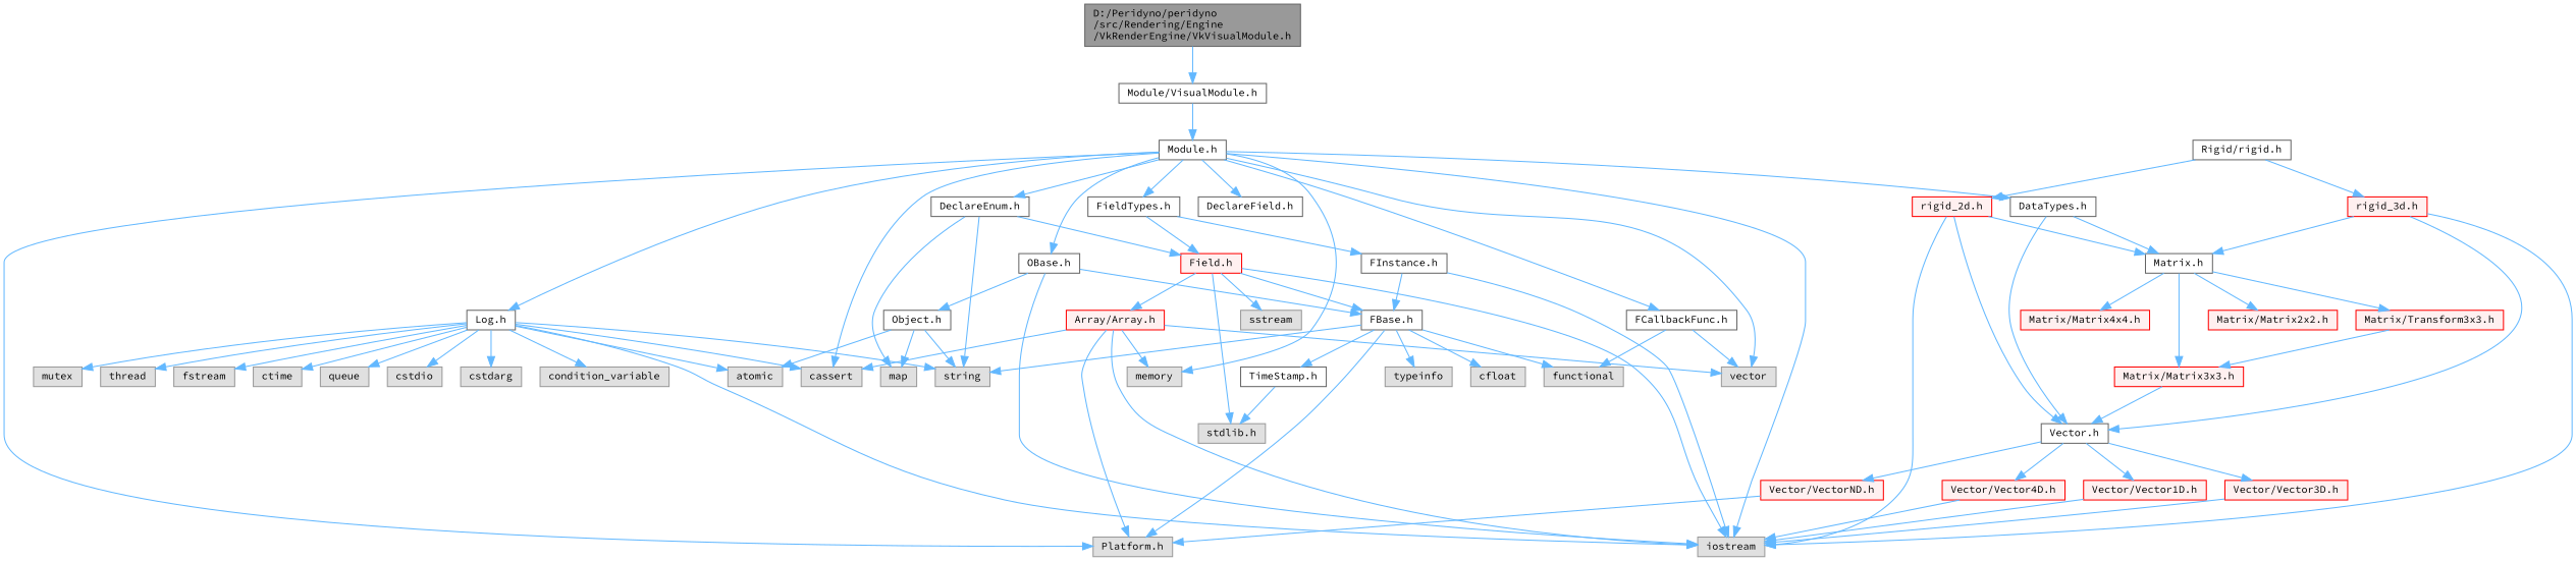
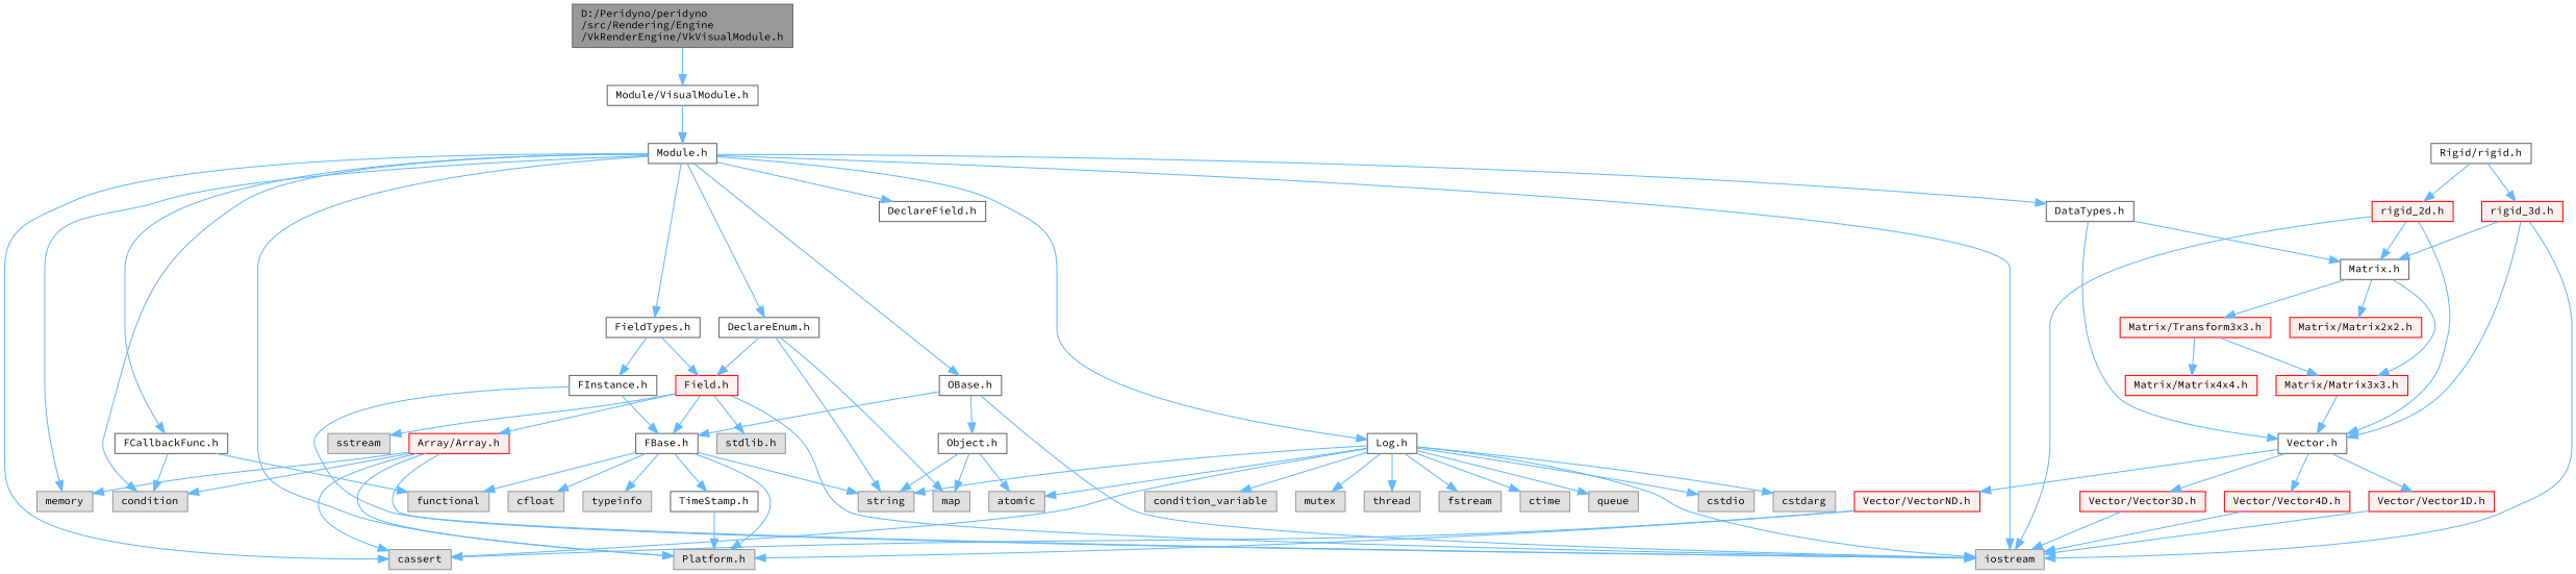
  digraph {
    fontname="Source Code Pro"
    node [color=grey60 fillcolor="#E0E0E0" fontname="Source Code Pro" fontsize=10 shape=box style=filled]
    edge [color=steelblue1 fontname="Source Code Pro" fontsize=10 labelfontname=Helvetica labelfontsize=10 style=solid]
    n1 [color=gray40 fillcolor=grey60 fontcolor=black height=0.2 label="D:/Peridyno/peridyno\l/src/Rendering/Engine\l/VkRenderEngine/VkVisualModule.h" width=0.4]
    n2 [color=grey40 fillcolor=white height=0.2 label="Module/VisualModule.h" width=0.4]
    n3 [color=grey40 fillcolor=white height=0.2 label="Module.h" width=0.4]
    n4 [height=0.2 label="Platform.h" width=0.4]
    n5 [height=0.2 label=memory width=0.4]
-   n6 [height=0.2 label=vector width=0.4]
+   n6 [height=0.2 label=condition width=0.4]
    n7 [height=0.2 label=cassert width=0.4]
    n8 [height=0.2 label=iostream width=0.4]
    n9 [color=grey40 fillcolor=white height=0.2 label="OBase.h" width=0.4]
    n10 [color=grey40 fillcolor=white height=0.2 label="Log.h" width=0.4]
    n11 [color=grey40 fillcolor=white height=0.2 label="DataTypes.h" width=0.4]
    n12 [color=grey40 fillcolor=white height=0.2 label="DeclareEnum.h" width=0.4]
    n13 [color=grey40 fillcolor=white height=0.2 label="DeclareField.h" width=0.4]
    n14 [color=grey40 fillcolor=white height=0.2 label="FCallbackFunc.h" width=0.4]
    n15 [color=grey40 fillcolor=white height=0.2 label="FieldTypes.h" width=0.4]
    n16 [color=grey40 fillcolor=white height=0.2 label="FBase.h" width=0.4]
    n17 [color=grey40 fillcolor=white height=0.2 label="Object.h" width=0.4]
    n18 [height=0.2 label=string width=0.4]
    n19 [height=0.2 label=atomic width=0.4]
    n20 [height=0.2 label=mutex width=0.4]
    n21 [height=0.2 label=thread width=0.4]
    n22 [height=0.2 label=fstream width=0.4]
    n23 [height=0.2 label=ctime width=0.4]
    n24 [height=0.2 label=queue width=0.4]
    n25 [height=0.2 label=cstdio width=0.4]
    n26 [height=0.2 label=cstdarg width=0.4]
    n27 [height=0.2 label=condition_variable width=0.4]
    n28 [color=grey40 fillcolor=white height=0.2 label="Vector.h" width=0.4]
    n29 [color=grey40 fillcolor=white height=0.2 label="Matrix.h" width=0.4]
    n30 [height=0.2 label=map width=0.4]
    n31 [color=red fillcolor="#FFF0F0" height=0.2 label="Field.h" width=0.4]
    n32 [height=0.2 label=functional width=0.4]
    n33 [color=grey40 fillcolor=white height=0.2 label="FInstance.h" width=0.4]
    n34 [color=grey40 fillcolor=white height=0.2 label="TimeStamp.h" width=0.4]
    n35 [height=0.2 label=typeinfo width=0.4]
    n36 [height=0.2 label=cfloat width=0.4]
    n37 [color=red fillcolor="#FFF0F0" height=0.2 label="Vector/Vector1D.h" width=0.4]
    n38 [color=red fillcolor="#FFF0F0" height=0.2 label="Vector/Vector3D.h" width=0.4]
    n39 [color=red fillcolor="#FFF0F0" height=0.2 label="Vector/Vector4D.h" width=0.4]
    n40 [color=red fillcolor="#FFF0F0" height=0.2 label="Vector/VectorND.h" width=0.4]
    n41 [color=red fillcolor="#FFF0F0" height=0.2 label="Matrix/Matrix2x2.h" width=0.4]
    n42 [color=red fillcolor="#FFF0F0" height=0.2 label="Matrix/Matrix3x3.h" width=0.4]
    n43 [color=red fillcolor="#FFF0F0" height=0.2 label="Matrix/Matrix4x4.h" width=0.4]
    n44 [color=red fillcolor="#FFF0F0" height=0.2 label="Matrix/Transform3x3.h" width=0.4]
    n45 [color=grey40 fillcolor=white height=0.2 label="Rigid/rigid.h" width=0.4]
    n46 [color=red fillcolor="#FFF0F0" height=0.2 label="rigid_2d.h" width=0.4]
    n47 [color=red fillcolor="#FFF0F0" height=0.2 label="rigid_3d.h" width=0.4]
    n48 [height=0.2 label="stdlib.h" width=0.4]
    n49 [height=0.2 label=sstream width=0.4]
    n50 [color=red fillcolor="#FFF0F0" height=0.2 label="Array/Array.h" width=0.4]
    n1 -> n2
    n2 -> n3
    n3 -> n4
    n3 -> n5
    n3 -> n6
    n3 -> n7
    n3 -> n8
    n3 -> n9
    n3 -> n10
    n3 -> n11
    n3 -> n12
    n3 -> n13
    n3 -> n14
    n3 -> n15
    n9 -> n8
    n9 -> n16
    n9 -> n17
    n10 -> n7
    n10 -> n8
    n10 -> n18
    n10 -> n19
    n10 -> n20
    n10 -> n21
    n10 -> n22
    n10 -> n23
    n10 -> n24
    n10 -> n25
    n10 -> n26
    n10 -> n27
    n11 -> n28
    n11 -> n29
    n12 -> n18
    n12 -> n30
    n12 -> n31
    n14 -> n6
    n14 -> n32
    n15 -> n31
    n15 -> n33
    n16 -> n4
    n16 -> n18
    n16 -> n32
    n16 -> n34
    n16 -> n35
    n16 -> n36
    n17 -> n18
    n17 -> n19
    n17 -> n30
    n28 -> n37
    n28 -> n38
    n28 -> n39
    n28 -> n40
    n29 -> n41
    n29 -> n42
-   n29 -> n43
+   n44 -> n43
    n29 -> n44
    n31 -> n8
    n31 -> n16
    n31 -> n48
    n31 -> n49
    n31 -> n50
    n33 -> n8
    n33 -> n16
-   n34 -> n48
+   n34 -> n4
    n37 -> n8
    n38 -> n8
    n39 -> n8
    n40 -> n4
+   n40 -> n7
    n42 -> n28
    n44 -> n42
    n45 -> n46
    n45 -> n47
    n46 -> n8
    n46 -> n28
    n46 -> n29
    n47 -> n8
    n47 -> n28
    n47 -> n29
    n50 -> n4
    n50 -> n5
    n50 -> n6
    n50 -> n7
    n50 -> n8
  }
